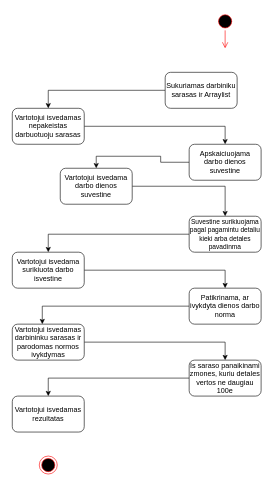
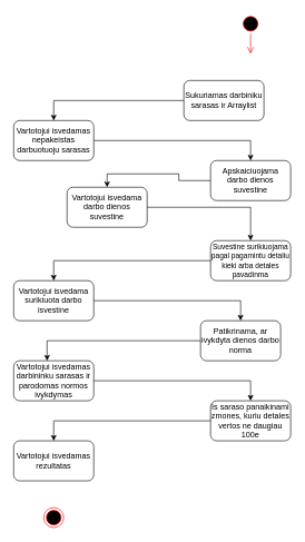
  <mxCell id="0" />
  <mxCell id="1" parent="0" />
  <mxCell id="2" value="" style="ellipse;html=1;shape=startState;fillColor=#000000;strokeColor=#ff0000;" vertex="1" parent="1"><mxGeometry x="360" y="20" width="30" height="30" as="geometry" /></mxCell>
  <mxCell id="3" value="" style="edgeStyle=orthogonalEdgeStyle;html=1;verticalAlign=bottom;endArrow=open;endSize=8;strokeColor=#ff0000;" edge="1" source="2" parent="1"><mxGeometry relative="1" as="geometry"><mxPoint x="375" y="80" as="targetPoint" /><Array as="points"><mxPoint x="375" y="80" /><mxPoint x="375" y="80" /></Array></mxGeometry></mxCell>
  <mxCell id="4" value="" style="ellipse;html=1;shape=endState;fillColor=#000000;strokeColor=#ff0000;" vertex="1" parent="1"><mxGeometry x="65" y="760" width="30" height="30" as="geometry" /></mxCell>
  <mxCell id="5" style="edgeStyle=orthogonalEdgeStyle;rounded=0;orthogonalLoop=1;jettySize=auto;html=1;entryX=0.5;entryY=0;entryDx=0;entryDy=0;" edge="1" parent="1" source="6" target="8"><mxGeometry relative="1" as="geometry" /></mxCell>
  <mxCell id="6" value="Sukuriamas darbiniku sarasas ir Arraylist" style="rounded=1;whiteSpace=wrap;html=1;" vertex="1" parent="1"><mxGeometry x="275" y="120" width="120" height="60" as="geometry" /></mxCell>
  <mxCell id="7" style="edgeStyle=orthogonalEdgeStyle;rounded=0;orthogonalLoop=1;jettySize=auto;html=1;entryX=0.5;entryY=0;entryDx=0;entryDy=0;" edge="1" parent="1" source="8" target="10"><mxGeometry relative="1" as="geometry" /></mxCell>
  <mxCell id="8" value="Vartotojui isvedamas nepakeistas darbuotuoju sarasas" style="rounded=1;whiteSpace=wrap;html=1;" vertex="1" parent="1"><mxGeometry x="20" y="180" width="120" height="60" as="geometry" /></mxCell>
  <mxCell id="9" style="edgeStyle=orthogonalEdgeStyle;rounded=0;orthogonalLoop=1;jettySize=auto;html=1;entryX=0.5;entryY=0;entryDx=0;entryDy=0;" edge="1" parent="1" source="10" target="12"><mxGeometry relative="1" as="geometry" /></mxCell>
  <mxCell id="10" value="Apskaiciuojama darbo dienos suvestine&lt;br&gt;" style="rounded=1;whiteSpace=wrap;html=1;" vertex="1" parent="1"><mxGeometry x="315" y="240" width="120" height="60" as="geometry" /></mxCell>
  <mxCell id="11" style="edgeStyle=orthogonalEdgeStyle;rounded=0;orthogonalLoop=1;jettySize=auto;html=1;entryX=0.5;entryY=0;entryDx=0;entryDy=0;" edge="1" parent="1" source="12" target="14"><mxGeometry relative="1" as="geometry" /></mxCell>
  <mxCell id="12" value="Vartotojui isvedama darbo dienos suvestine" style="rounded=1;whiteSpace=wrap;html=1;" vertex="1" parent="1"><mxGeometry x="100" y="280" width="120" height="60" as="geometry" /></mxCell>
  <mxCell id="13" style="edgeStyle=orthogonalEdgeStyle;rounded=0;orthogonalLoop=1;jettySize=auto;html=1;entryX=0.5;entryY=0;entryDx=0;entryDy=0;" edge="1" parent="1" source="14" target="16"><mxGeometry relative="1" as="geometry" /></mxCell>
  <mxCell id="14" value="&lt;font style=&quot;font-size: 11px&quot;&gt;Suvestine surikiuojama pagal pagamintu detaliu kieki arba detales pavadinma&lt;/font&gt;" style="rounded=1;whiteSpace=wrap;html=1;" vertex="1" parent="1"><mxGeometry x="315" y="360" width="120" height="60" as="geometry" /></mxCell>
  <mxCell id="15" style="edgeStyle=orthogonalEdgeStyle;rounded=0;orthogonalLoop=1;jettySize=auto;html=1;entryX=0.5;entryY=0;entryDx=0;entryDy=0;" edge="1" parent="1" source="16" target="18"><mxGeometry relative="1" as="geometry" /></mxCell>
  <mxCell id="16" value="Vartotojui isvedama surikiuota darbo isvestine" style="rounded=1;whiteSpace=wrap;html=1;" vertex="1" parent="1"><mxGeometry x="20" y="420" width="120" height="60" as="geometry" /></mxCell>
  <mxCell id="17" style="edgeStyle=orthogonalEdgeStyle;rounded=0;orthogonalLoop=1;jettySize=auto;html=1;entryX=0.417;entryY=0;entryDx=0;entryDy=0;entryPerimeter=0;" edge="1" parent="1" source="18" target="20"><mxGeometry relative="1" as="geometry" /></mxCell>
- <mxCell id="18" value="Patikrinama, ar ivykdyta dienos darbo norma" style="rounded=1;whiteSpace=wrap;html=1;" vertex="1" parent="1"><mxGeometry x="315" y="480" width="120" height="60" as="geometry" /></mxCell>
+ <mxCell id="18" value="Patikrinama, ar ivykdyta dienos darbo norma" style="rounded=1;whiteSpace=wrap;html=1;" vertex="1" parent="1"><mxGeometry x="300" y="480" width="120" height="60" as="geometry" /></mxCell>
  <mxCell id="19" style="edgeStyle=orthogonalEdgeStyle;rounded=0;orthogonalLoop=1;jettySize=auto;html=1;entryX=0.5;entryY=0;entryDx=0;entryDy=0;" edge="1" parent="1" source="20" target="22"><mxGeometry relative="1" as="geometry" /></mxCell>
  <mxCell id="20" value="Vartotojui isvedamas darbininku sarasas ir parodomas normos ivykdymas" style="rounded=1;whiteSpace=wrap;html=1;" vertex="1" parent="1"><mxGeometry x="20" y="540" width="120" height="60" as="geometry" /></mxCell>
  <mxCell id="21" style="edgeStyle=orthogonalEdgeStyle;rounded=0;orthogonalLoop=1;jettySize=auto;html=1;entryX=0.5;entryY=0;entryDx=0;entryDy=0;" edge="1" parent="1" source="22" target="23"><mxGeometry relative="1" as="geometry" /></mxCell>
  <mxCell id="22" value="Is saraso panaikinami zmones, kuriu detales vertos ne daugiau 100e" style="rounded=1;whiteSpace=wrap;html=1;" vertex="1" parent="1"><mxGeometry x="315" y="600" width="120" height="60" as="geometry" /></mxCell>
  <mxCell id="23" value="Vartotojui isvedamas rezultatas&lt;br&gt;" style="rounded=1;whiteSpace=wrap;html=1;" vertex="1" parent="1"><mxGeometry x="20" y="660" width="120" height="60" as="geometry" /></mxCell>
